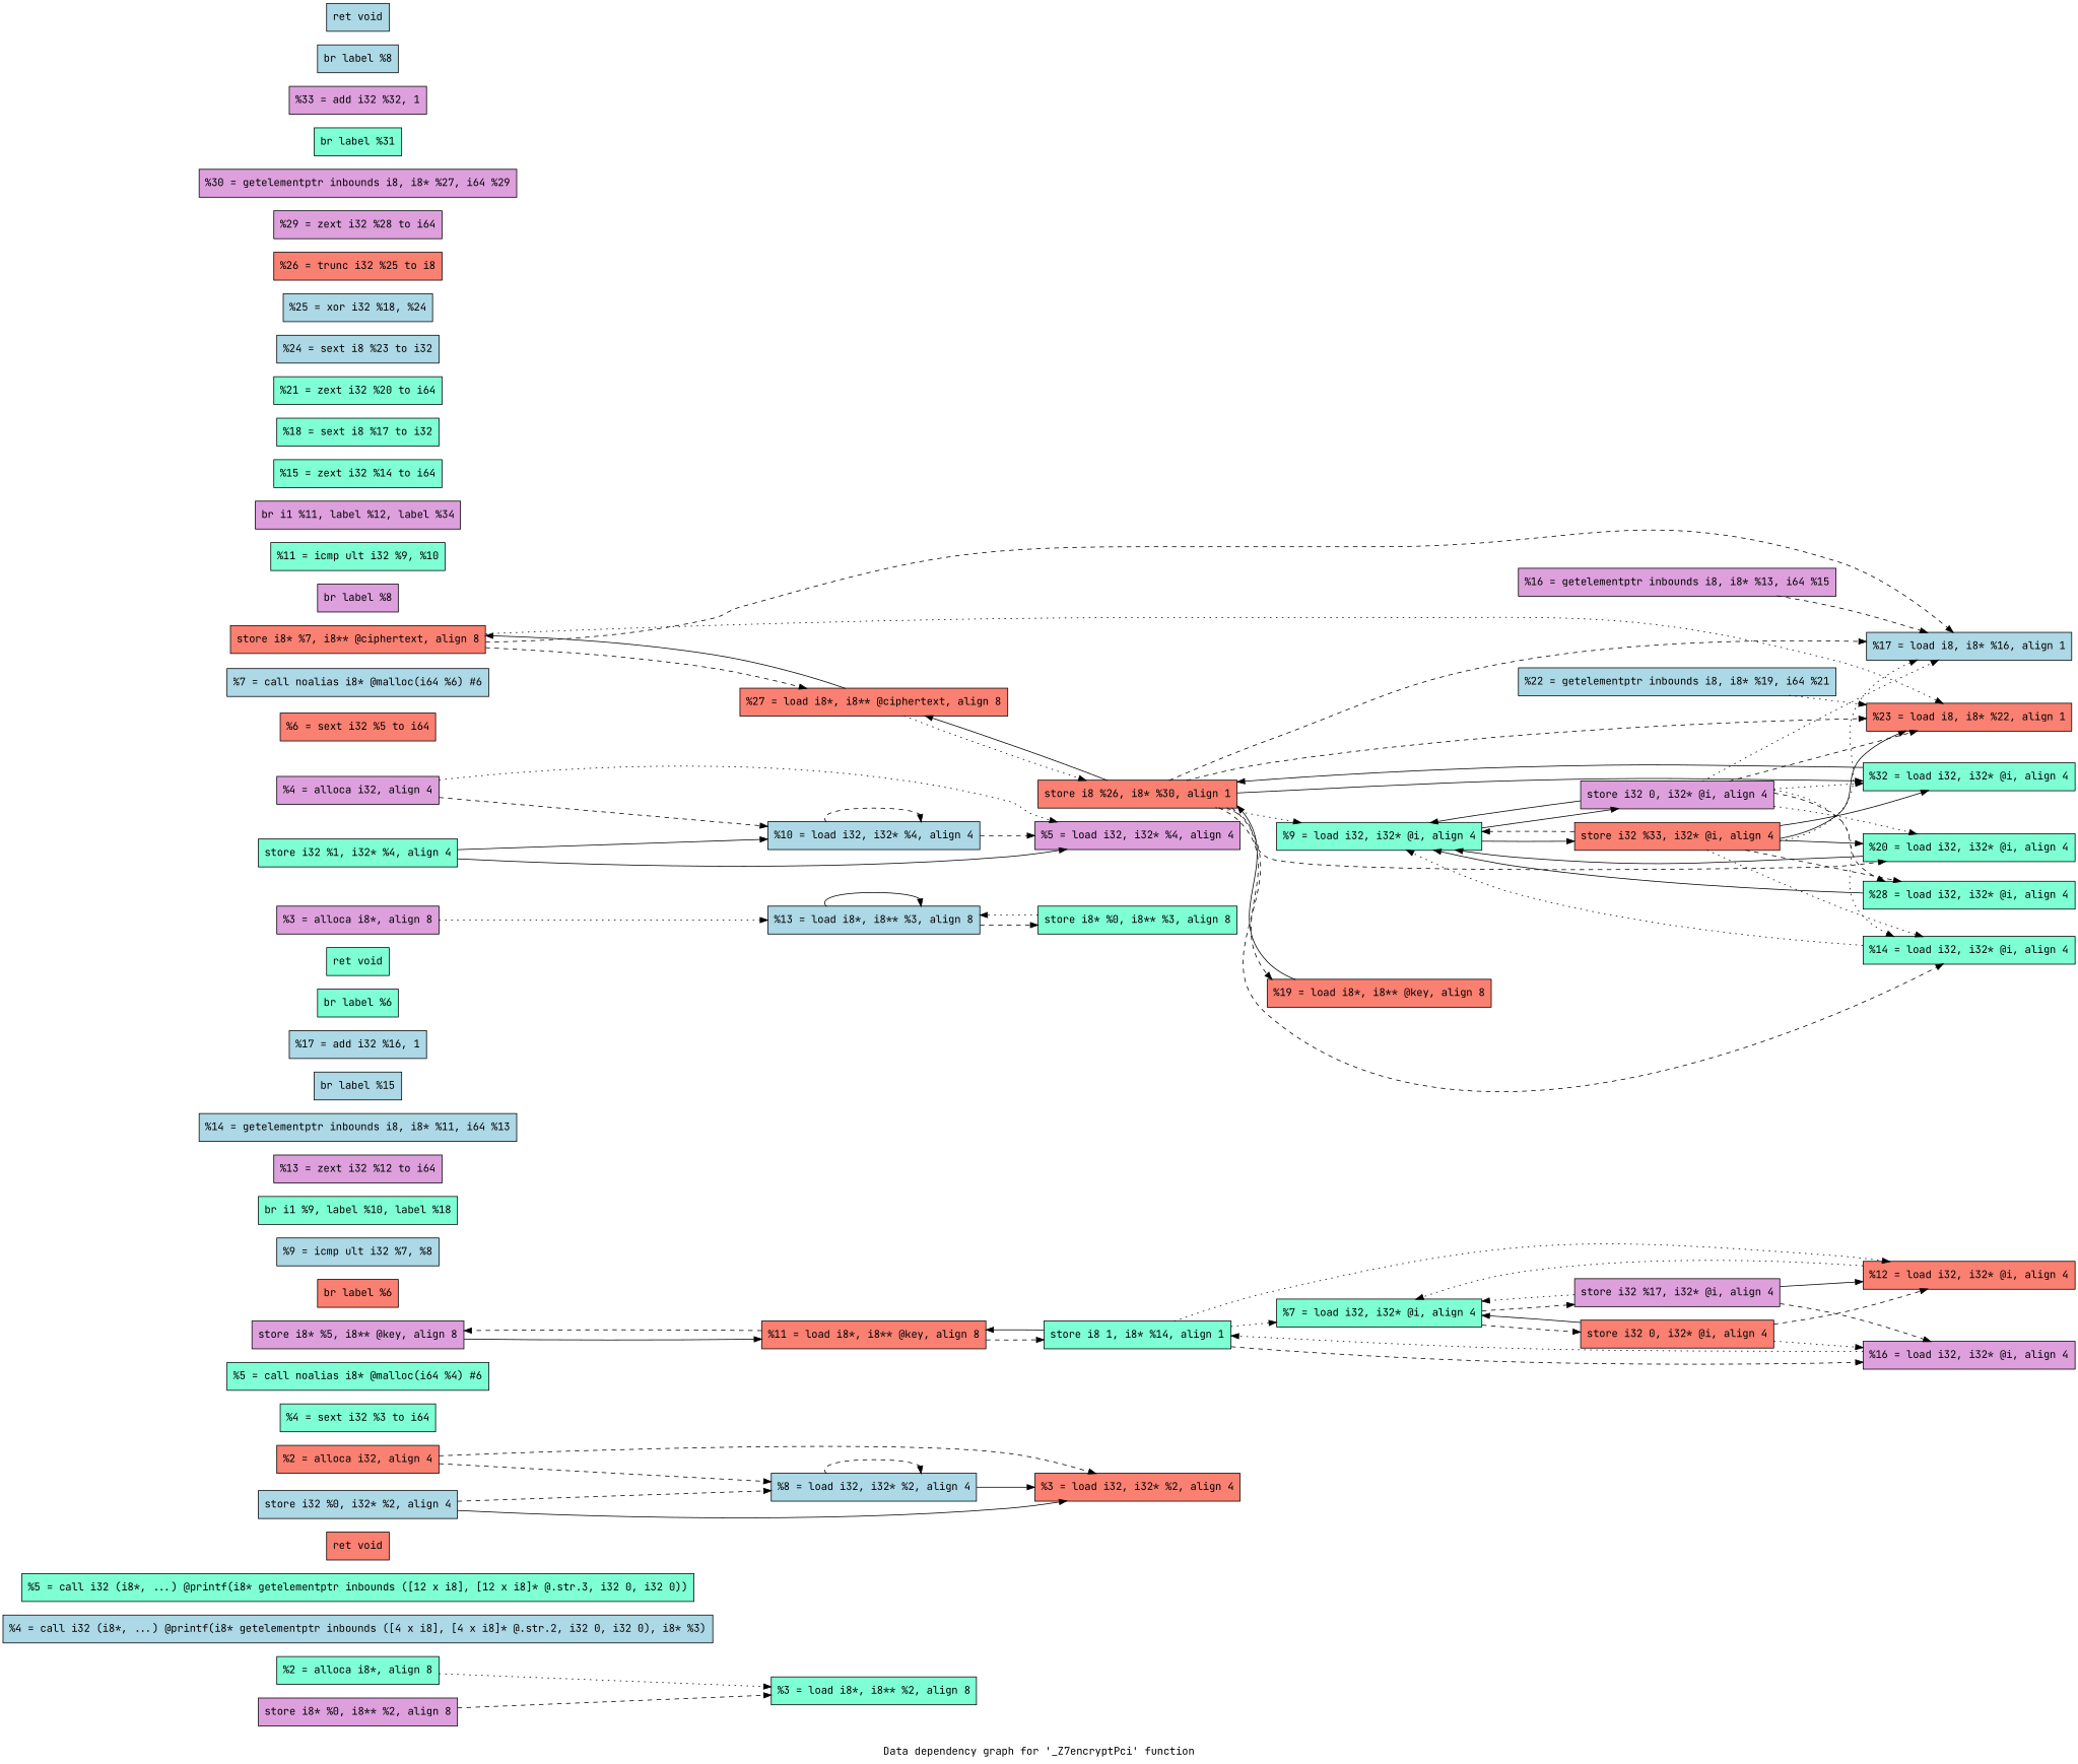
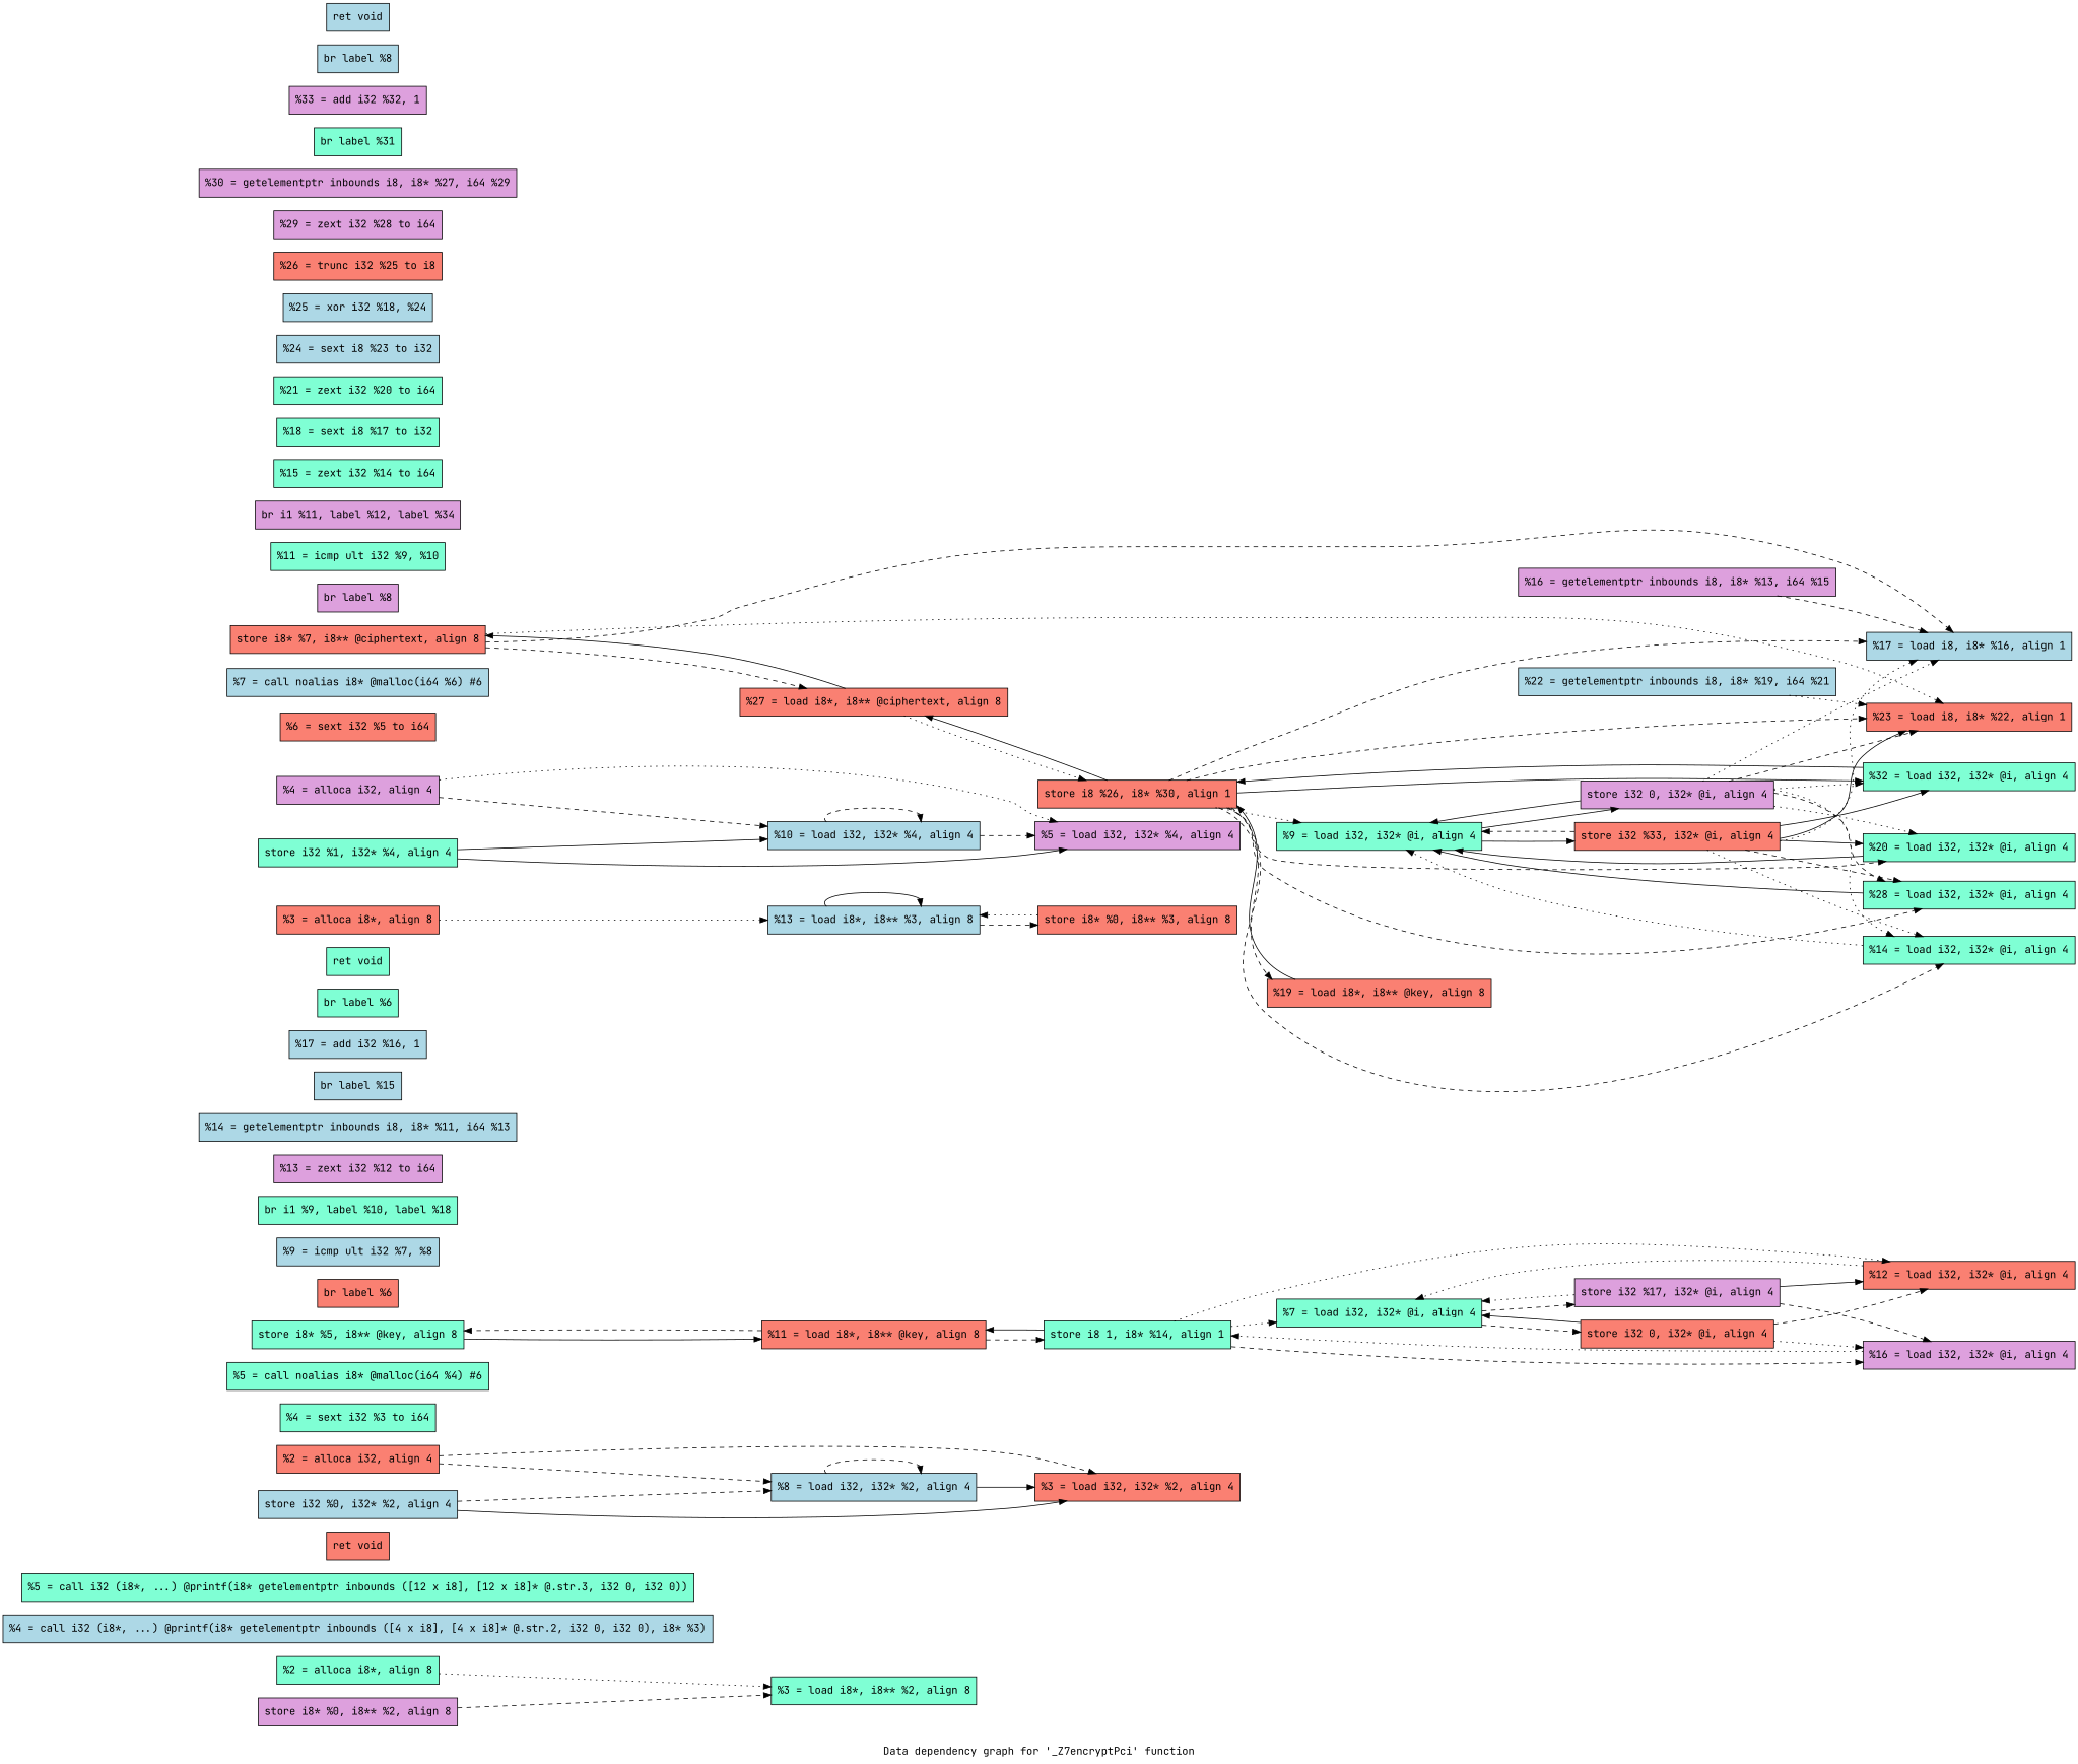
  digraph {
    fontname="JetBrains Mono"
    label="Data dependency graph for '_Z7encryptPci' function"
    rankdir=LR
    node [fillcolor=aquamarine fontname="JetBrains Mono" shape=record style=filled]
    edge [fontname="JetBrains Mono" style=dashed]
    n1 [label="{  %2 = alloca i8*, align 8}"]
    n2 [label="{  %3 = load i8*, i8** %2, align 8}"]
    n3 [fillcolor=plum label="{  store i8* %0, i8** %2, align 8}"]
    n4 [fillcolor=lightblue label="{  %4 = call i32 (i8*, ...) @printf(i8* getelementptr inbounds ([4 x i8], [4 x i8]* @.str.2, i32 0, i32 0), i8* %3)}"]
    n5 [label="{  %5 = call i32 (i8*, ...) @printf(i8* getelementptr inbounds ([12 x i8], [12 x i8]* @.str.3, i32 0, i32 0))}"]
    n6 [fillcolor=salmon label="{  ret void}"]
    n7 [fillcolor=salmon label="{  %2 = alloca i32, align 4}"]
    n8 [fillcolor=salmon label="{  %3 = load i32, i32* %2, align 4}"]
    n9 [fillcolor=lightblue label="{  %8 = load i32, i32* %2, align 4}"]
    n10 [fillcolor=lightblue label="{  store i32 %0, i32* %2, align 4}"]
    n11 [label="{  %4 = sext i32 %3 to i64}"]
    n12 [label="{  %5 = call noalias i8* @malloc(i64 %4) #6}"]
-   n13 [fillcolor=plum label="{  store i8* %5, i8** @key, align 8}"]
+   n13 [label="{  store i8* %5, i8** @key, align 8}"]
    n14 [fillcolor=salmon label="{  %11 = load i8*, i8** @key, align 8}"]
    n15 [label="{  store i8 1, i8* %14, align 1}"]
    n16 [label="{  %7 = load i32, i32* @i, align 4}"]
    n17 [fillcolor=salmon label="{  %12 = load i32, i32* @i, align 4}"]
    n18 [fillcolor=plum label="{  %16 = load i32, i32* @i, align 4}"]
    n19 [fillcolor=salmon label="{  store i32 0, i32* @i, align 4}"]
    n20 [fillcolor=plum label="{  store i32 %17, i32* @i, align 4}"]
    n21 [fillcolor=salmon label="{  br label %6}"]
    n22 [fillcolor=lightblue label="{  %9 = icmp ult i32 %7, %8}"]
    n23 [label="{  br i1 %9, label %10, label %18}"]
    n24 [fillcolor=plum label="{  %13 = zext i32 %12 to i64}"]
    n25 [fillcolor=lightblue label="{  %14 = getelementptr inbounds i8, i8* %11, i64 %13}"]
    n26 [fillcolor=lightblue label="{  br label %15}"]
    n27 [fillcolor=lightblue label="{  %17 = add i32 %16, 1}"]
    n28 [label="{  br label %6}"]
    n29 [label="{  ret void}"]
-   n30 [fillcolor=plum label="{  %3 = alloca i8*, align 8}"]
+   n30 [fillcolor=salmon label="{  %3 = alloca i8*, align 8}"]
    n31 [fillcolor=lightblue label="{  %13 = load i8*, i8** %3, align 8}"]
-   n32 [label="{  store i8* %0, i8** %3, align 8}"]
+   n32 [fillcolor=salmon label="{  store i8* %0, i8** %3, align 8}"]
    n33 [fillcolor=plum label="{  %4 = alloca i32, align 4}"]
    n34 [fillcolor=plum label="{  %5 = load i32, i32* %4, align 4}"]
    n35 [fillcolor=lightblue label="{  %10 = load i32, i32* %4, align 4}"]
    n36 [label="{  store i32 %1, i32* %4, align 4}"]
    n37 [fillcolor=salmon label="{  %6 = sext i32 %5 to i64}"]
    n38 [fillcolor=lightblue label="{  %7 = call noalias i8* @malloc(i64 %6) #6}"]
    n39 [fillcolor=salmon label="{  store i8* %7, i8** @ciphertext, align 8}"]
    n40 [fillcolor=lightblue label="{  %17 = load i8, i8* %16, align 1}"]
    n41 [fillcolor=salmon label="{  %23 = load i8, i8* %22, align 1}"]
    n42 [fillcolor=salmon label="{  %27 = load i8*, i8** @ciphertext, align 8}"]
    n43 [fillcolor=salmon label="{  store i8 %26, i8* %30, align 1}"]
    n44 [label="{  %9 = load i32, i32* @i, align 4}"]
    n45 [label="{  %14 = load i32, i32* @i, align 4}"]
    n46 [label="{  %20 = load i32, i32* @i, align 4}"]
    n47 [label="{  %28 = load i32, i32* @i, align 4}"]
    n48 [label="{  %32 = load i32, i32* @i, align 4}"]
    n49 [fillcolor=salmon label="{  %19 = load i8*, i8** @key, align 8}"]
    n50 [fillcolor=plum label="{  store i32 0, i32* @i, align 4}"]
    n51 [fillcolor=salmon label="{  store i32 %33, i32* @i, align 4}"]
    n52 [fillcolor=plum label="{  br label %8}"]
    n53 [label="{  %11 = icmp ult i32 %9, %10}"]
    n54 [fillcolor=plum label="{  br i1 %11, label %12, label %34}"]
    n55 [label="{  %15 = zext i32 %14 to i64}"]
    n56 [fillcolor=plum label="{  %16 = getelementptr inbounds i8, i8* %13, i64 %15}"]
    n57 [label="{  %18 = sext i8 %17 to i32}"]
    n58 [label="{  %21 = zext i32 %20 to i64}"]
    n59 [fillcolor=lightblue label="{  %22 = getelementptr inbounds i8, i8* %19, i64 %21}"]
    n60 [fillcolor=lightblue label="{  %24 = sext i8 %23 to i32}"]
    n61 [fillcolor=lightblue label="{  %25 = xor i32 %18, %24}"]
    n62 [fillcolor=salmon label="{  %26 = trunc i32 %25 to i8}"]
    n63 [fillcolor=plum label="{  %29 = zext i32 %28 to i64}"]
    n64 [fillcolor=plum label="{  %30 = getelementptr inbounds i8, i8* %27, i64 %29}"]
    n65 [label="{  br label %31}"]
    n66 [fillcolor=plum label="{  %33 = add i32 %32, 1}"]
    n67 [fillcolor=lightblue label="{  br label %8}"]
    n68 [fillcolor=lightblue label="{  ret void}"]
    n1 -> n2 [style=dotted]
    n3 -> n2
    n7 -> n8
    n7 -> n9
    n9 -> n8 [style=solid]
    n9 -> n9
    n10 -> n8 [style=solid]
    n10 -> n9
    n13 -> n14 [style=solid]
    n14 -> n13
    n14 -> n15
    n15 -> n14 [style=solid]
    n15 -> n16 [style=dotted]
    n15 -> n17 [style=dotted]
    n15 -> n18
    n16 -> n19
    n16 -> n20
    n17 -> n16 [style=dotted]
    n18 -> n15 [style=dotted]
    n19 -> n16 [style=solid]
    n19 -> n17
    n19 -> n18 [style=dotted]
    n20 -> n16 [style=dotted]
    n20 -> n17 [style=solid]
    n20 -> n18
    n30 -> n31 [style=dotted]
    n31 -> n31 [style=solid]
    n31 -> n32
    n32 -> n31 [style=dotted]
    n33 -> n34 [style=dotted]
    n33 -> n35
    n35 -> n34
    n35 -> n35
    n36 -> n34 [style=solid]
    n36 -> n35 [style=solid]
    n39 -> n40
    n39 -> n41 [style=dotted]
    n39 -> n42
    n42 -> n39 [style=solid]
    n42 -> n43 [style=dotted]
    n43 -> n40
    n43 -> n41
    n43 -> n42 [style=solid]
    n43 -> n44 [style=dotted]
    n43 -> n45
    n43 -> n46
+   n43 -> n47
    n43 -> n48 [style=solid]
    n43 -> n49
    n44 -> n50 [style=solid]
    n44 -> n51 [style=solid]
    n45 -> n44 [style=dotted]
    n46 -> n44 [style=solid]
    n47 -> n44 [style=solid]
    n48 -> n43 [style=solid]
    n49 -> n43 [style=solid]
    n50 -> n40 [style=dotted]
    n50 -> n41
    n50 -> n44 [style=solid]
    n50 -> n45 [style=dotted]
    n50 -> n46 [style=dotted]
    n50 -> n47
    n50 -> n48 [style=dotted]
    n51 -> n40 [style=dotted]
    n51 -> n41 [style=solid]
    n51 -> n44
    n51 -> n45 [style=dotted]
    n51 -> n46 [style=solid]
    n51 -> n47
    n51 -> n48 [style=solid]
    n56 -> n40
    n59 -> n41 [style=dotted]
  }
